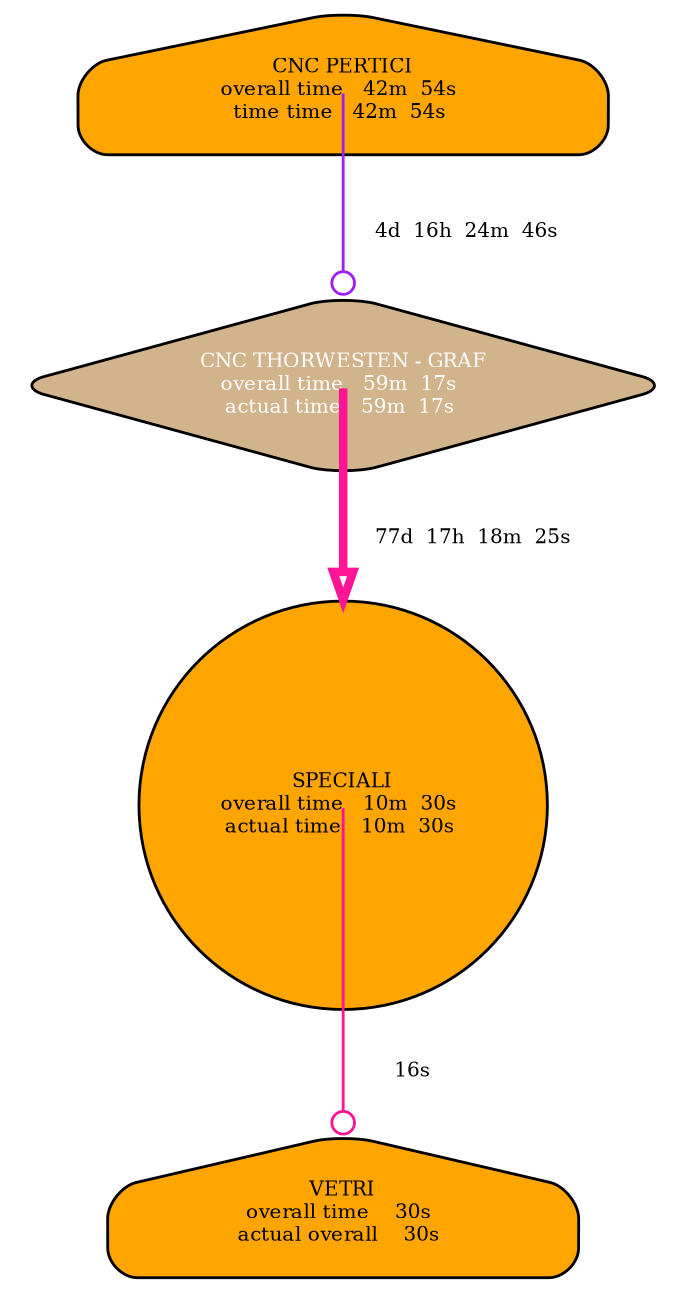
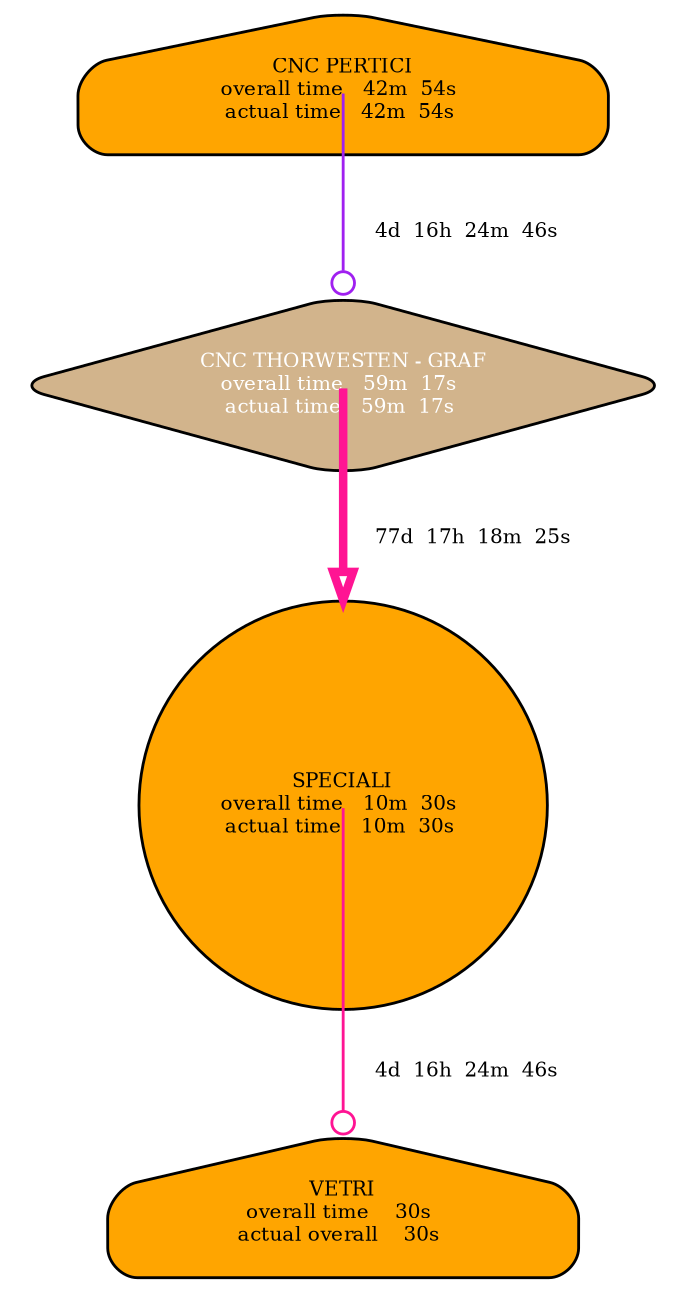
  digraph {
    node [fillcolor=orange fontsize=7 shape=house style="filled, rounded"]
    edge [arrowhead=odot color=deeppink fontsize=7 headclip=true penwidth=1 tailclip=false]
-   n1 [label="CNC PERTICI\n overall time   42m  54s  \n time time   42m  54s  \n" width=2]
+   n1 [label="CNC PERTICI\n overall time   42m  54s  \n actual time   42m  54s  \n" width=2]
    n2 [fillcolor=tan fontcolor=white label="CNC THORWESTEN - GRAF\n overall time   59m  17s  \n actual time   59m  17s  \n" shape=diamond width=2]
    n3 [label="SPECIALI\n overall time   10m  30s  \n actual time   10m  30s  \n" shape=circle width=2]
    n4 [label="VETRI\n overall time    30s  \n actual overall    30s  \n" width=2]
    n1 -> n2 [color=purple label="     4d  16h  24m  46s "]
    n2 -> n3 [arrowhead=onormal label="     77d  17h  18m  25s " penwidth=3]
-   n3 -> n4 [label="        16s "]
+   n3 -> n4 [label="     4d  16h  24m  46s "]
  }
